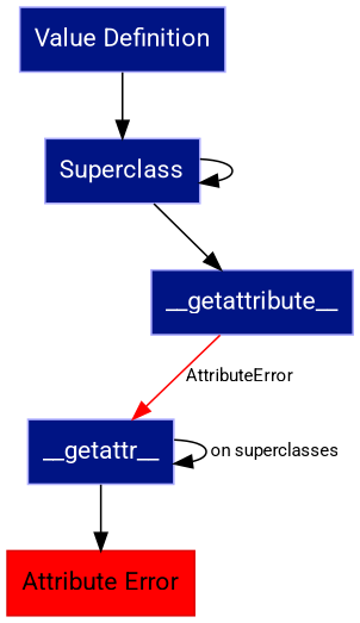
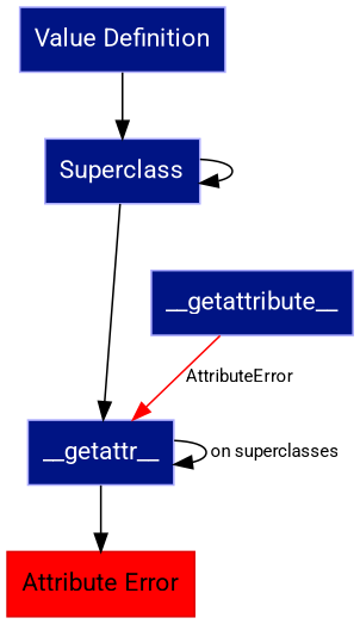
  digraph {
    fontname=Roboto
    node [color="#aaaaff" fillcolor="#001484" fontcolor=white fontname=Roboto shape=box style=filled]
    edge [fontname=Roboto fontsize=10]
    n1 [label=__getattr__]
    n2 [color="#dd000" fillcolor=red label="Attribute Error" fontcolor=""]
    n3 [label=__getattribute__]
    n4 [label="Value Definition"]
    n5 [label=Superclass]
    n1 -> n1 [label=" on superclasses"]
    n1 -> n2
    n3 -> n1 [color=red label=AttributeError weight=0]
    n4 -> n5
-   n5 -> n3
+   n5 -> n1
    n5 -> n5
  }
